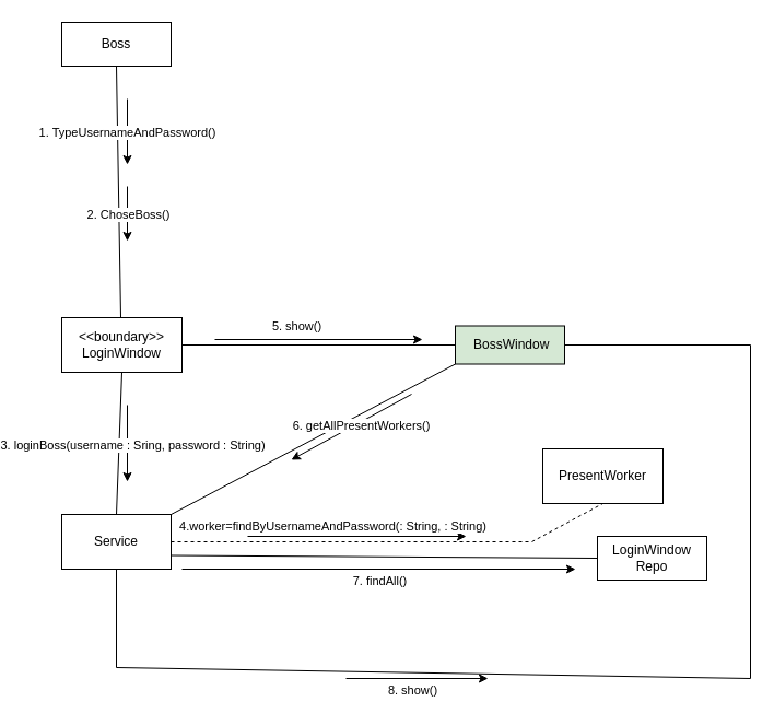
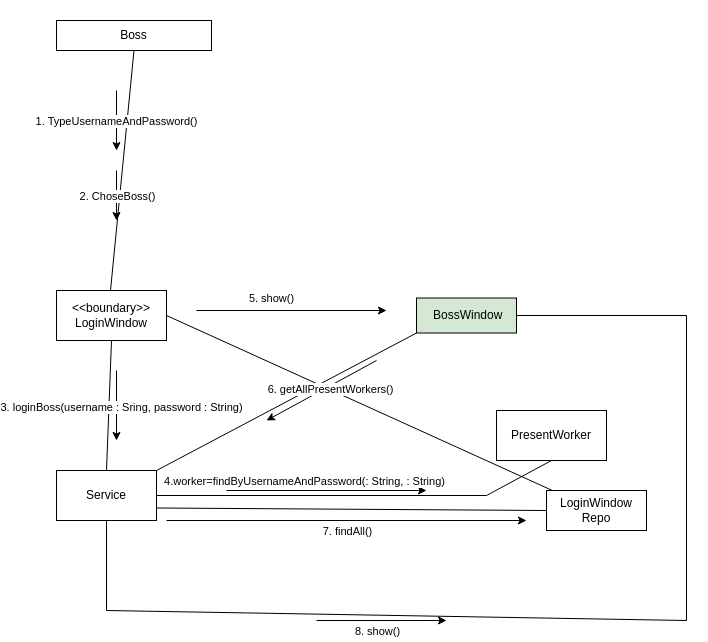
  <mxCell id="0" />
  <mxCell id="1" parent="0" />
- <mxCell id="2" value="Boss" style="rounded=0;whiteSpace=wrap;html=1;" vertex="1" parent="1"><mxGeometry x="20" y="20" width="100" height="40" as="geometry" /></mxCell>
+ <mxCell id="2" value="Boss" style="rounded=0;whiteSpace=wrap;html=1;" vertex="1" parent="1"><mxGeometry x="20" y="20" width="155" height="30" as="geometry" /></mxCell>
  <mxCell id="3" value="" style="endArrow=none;html=1;rounded=0;entryX=0.5;entryY=1;entryDx=0;entryDy=0;" edge="1" parent="1" target="2"><mxGeometry width="50" height="50" relative="1" as="geometry"><mxPoint x="74" y="290" as="sourcePoint" /><mxPoint x="460" y="320" as="targetPoint" /></mxGeometry></mxCell>
  <mxCell id="4" value="&lt;div&gt;&amp;lt;&amp;lt;boundary&amp;gt;&amp;gt;&lt;/div&gt;&lt;div&gt;LoginWindow&lt;/div&gt;" style="rounded=0;whiteSpace=wrap;html=1;" vertex="1" parent="1"><mxGeometry x="20" y="290" width="110" height="50" as="geometry" /></mxCell>
  <mxCell id="5" value="" style="endArrow=classic;html=1;rounded=0;" edge="1" parent="1"><mxGeometry width="50" height="50" relative="1" as="geometry"><mxPoint x="80" y="90" as="sourcePoint" /><mxPoint x="80" y="150" as="targetPoint" /></mxGeometry></mxCell>
  <mxCell id="6" value="1. TypeUsernameAndPassword()" style="edgeLabel;html=1;align=center;verticalAlign=middle;resizable=0;points=[];" vertex="1" connectable="0" parent="5"><mxGeometry relative="1" as="geometry"><mxPoint x="-1" as="offset" /></mxGeometry></mxCell>
  <mxCell id="7" value="" style="endArrow=classic;html=1;rounded=0;" edge="1" parent="1"><mxGeometry width="50" height="50" relative="1" as="geometry"><mxPoint x="80" y="170" as="sourcePoint" /><mxPoint x="80" y="220" as="targetPoint" /></mxGeometry></mxCell>
  <mxCell id="8" value="2. ChoseBoss()" style="edgeLabel;html=1;align=center;verticalAlign=middle;resizable=0;points=[];" vertex="1" connectable="0" parent="7"><mxGeometry relative="1" as="geometry"><mxPoint as="offset" /></mxGeometry></mxCell>
  <mxCell id="9" value="Service" style="rounded=0;whiteSpace=wrap;html=1;" vertex="1" parent="1"><mxGeometry x="20" y="470" width="100" height="50" as="geometry" /></mxCell>
  <mxCell id="10" value="" style="endArrow=none;html=1;rounded=0;entryX=0.5;entryY=1;entryDx=0;entryDy=0;exitX=0.5;exitY=0;exitDx=0;exitDy=0;" edge="1" parent="1" source="9" target="4"><mxGeometry width="50" height="50" relative="1" as="geometry"><mxPoint x="410" y="550" as="sourcePoint" /><mxPoint x="460" y="500" as="targetPoint" /></mxGeometry></mxCell>
  <mxCell id="11" value="" style="endArrow=classic;html=1;rounded=0;" edge="1" parent="1"><mxGeometry width="50" height="50" relative="1" as="geometry"><mxPoint x="80" y="370" as="sourcePoint" /><mxPoint x="80" y="440" as="targetPoint" /></mxGeometry></mxCell>
  <mxCell id="12" value="3. loginBoss(username : Sring, password : String)" style="edgeLabel;html=1;align=center;verticalAlign=middle;resizable=0;points=[];" vertex="1" connectable="0" parent="11"><mxGeometry x="0.029" y="4" relative="1" as="geometry"><mxPoint as="offset" /></mxGeometry></mxCell>
  <mxCell id="13" value="PresentWorker" style="rounded=0;whiteSpace=wrap;html=1;" vertex="1" parent="1"><mxGeometry x="460" y="410" width="110" height="50" as="geometry" /></mxCell>
- <mxCell id="14" value="" style="endArrow=none;html=1;rounded=0;exitX=1;exitY=0.5;exitDx=0;exitDy=0;entryX=0.5;entryY=1;entryDx=0;entryDy=0;dashed=1;" edge="1" parent="1" source="9" target="13"><mxGeometry width="50" height="50" relative="1" as="geometry"><mxPoint x="410" y="450" as="sourcePoint" /><mxPoint x="460" y="400" as="targetPoint" /><Array as="points"><mxPoint x="450" y="495" /></Array></mxGeometry></mxCell>
+ <mxCell id="14" value="" style="endArrow=none;html=1;rounded=0;exitX=1;exitY=0.5;exitDx=0;exitDy=0;entryX=0.5;entryY=1;entryDx=0;entryDy=0;" edge="1" parent="1" source="9" target="13"><mxGeometry width="50" height="50" relative="1" as="geometry"><mxPoint x="410" y="450" as="sourcePoint" /><mxPoint x="460" y="400" as="targetPoint" /><Array as="points"><mxPoint x="450" y="495" /></Array></mxGeometry></mxCell>
  <mxCell id="15" value="" style="endArrow=classic;html=1;rounded=0;" edge="1" parent="1"><mxGeometry width="50" height="50" relative="1" as="geometry"><mxPoint x="190" y="490" as="sourcePoint" /><mxPoint x="390" y="490" as="targetPoint" /></mxGeometry></mxCell>
  <mxCell id="16" value="4.worker=findByUsernameAndPassword(: String, : String)" style="edgeLabel;html=1;align=center;verticalAlign=middle;resizable=0;points=[];" vertex="1" connectable="0" parent="15"><mxGeometry x="-0.23" y="-3" relative="1" as="geometry"><mxPoint y="-13" as="offset" /></mxGeometry></mxCell>
  <mxCell id="17" value="&lt;div&gt;LoginWindow&lt;/div&gt;&lt;div&gt;Repo&lt;/div&gt;" style="rounded=0;whiteSpace=wrap;html=1;" vertex="1" parent="1"><mxGeometry x="510" y="490" width="100" height="40" as="geometry" /></mxCell>
  <mxCell id="18" value="" style="endArrow=none;html=1;rounded=0;exitX=1;exitY=0.75;exitDx=0;exitDy=0;entryX=0;entryY=0.5;entryDx=0;entryDy=0;" edge="1" parent="1" source="9" target="17"><mxGeometry width="50" height="50" relative="1" as="geometry"><mxPoint x="410" y="570" as="sourcePoint" /><mxPoint x="460" y="520" as="targetPoint" /></mxGeometry></mxCell>
  <mxCell id="19" value="" style="endArrow=classic;html=1;rounded=0;" edge="1" parent="1"><mxGeometry width="50" height="50" relative="1" as="geometry"><mxPoint x="130" y="520" as="sourcePoint" /><mxPoint x="490" y="520" as="targetPoint" /></mxGeometry></mxCell>
  <mxCell id="20" value="7. findAll()" style="edgeLabel;html=1;align=center;verticalAlign=middle;resizable=0;points=[];" vertex="1" connectable="0" parent="19"><mxGeometry x="0.167" y="-1" relative="1" as="geometry"><mxPoint x="-30" y="9" as="offset" /></mxGeometry></mxCell>
- <mxCell id="21" value="" style="endArrow=none;html=1;rounded=0;exitX=1;exitY=0.5;exitDx=0;exitDy=0;" edge="1" parent="1" source="4" target="22"><mxGeometry width="50" height="50" relative="1" as="geometry"><mxPoint x="410" y="390" as="sourcePoint" /><mxPoint x="370" y="315" as="targetPoint" /></mxGeometry></mxCell>
+ <mxCell id="21" value="" style="endArrow=none;html=1;rounded=0;exitX=1;exitY=0.5;exitDx=0;exitDy=0;" edge="1" parent="1" source="4" target="17"><mxGeometry width="50" height="50" relative="1" as="geometry"><mxPoint x="410" y="390" as="sourcePoint" /><mxPoint x="370" y="315" as="targetPoint" /></mxGeometry></mxCell>
  <mxCell id="22" value="&amp;nbsp;BossWindow" style="rounded=0;whiteSpace=wrap;html=1;fillColor=#d5e8d4;" vertex="1" parent="1"><mxGeometry x="380" y="297.5" width="100" height="35" as="geometry" /></mxCell>
  <mxCell id="23" value="" style="endArrow=classic;html=1;rounded=0;" edge="1" parent="1"><mxGeometry width="50" height="50" relative="1" as="geometry"><mxPoint x="160" y="310" as="sourcePoint" /><mxPoint x="350" y="310" as="targetPoint" /></mxGeometry></mxCell>
  <mxCell id="24" value="5. show()" style="edgeLabel;html=1;align=center;verticalAlign=middle;resizable=0;points=[];" vertex="1" connectable="0" parent="23"><mxGeometry x="0.322" y="3" relative="1" as="geometry"><mxPoint x="-52" y="-10" as="offset" /></mxGeometry></mxCell>
  <mxCell id="25" value="" style="endArrow=none;html=1;rounded=0;exitX=1;exitY=0;exitDx=0;exitDy=0;entryX=0;entryY=1;entryDx=0;entryDy=0;" edge="1" parent="1" source="9" target="22"><mxGeometry width="50" height="50" relative="1" as="geometry"><mxPoint x="410" y="390" as="sourcePoint" /><mxPoint x="460" y="340" as="targetPoint" /></mxGeometry></mxCell>
  <mxCell id="26" value="" style="endArrow=classic;html=1;rounded=0;" edge="1" parent="1"><mxGeometry width="50" height="50" relative="1" as="geometry"><mxPoint x="340" y="360" as="sourcePoint" /><mxPoint x="230" y="420" as="targetPoint" /></mxGeometry></mxCell>
  <mxCell id="27" value="6. getAllPresentWorkers()" style="edgeLabel;html=1;align=center;verticalAlign=middle;resizable=0;points=[];" vertex="1" connectable="0" parent="26"><mxGeometry x="-0.12" y="3" relative="1" as="geometry"><mxPoint as="offset" /></mxGeometry></mxCell>
  <mxCell id="28" value="" style="endArrow=none;html=1;rounded=0;exitX=0.5;exitY=1;exitDx=0;exitDy=0;entryX=1;entryY=0.5;entryDx=0;entryDy=0;" edge="1" parent="1" source="9" target="22"><mxGeometry width="50" height="50" relative="1" as="geometry"><mxPoint x="410" y="490" as="sourcePoint" /><mxPoint x="720" y="310" as="targetPoint" /><Array as="points"><mxPoint x="70" y="610" /><mxPoint x="650" y="620" /><mxPoint x="650" y="315" /></Array></mxGeometry></mxCell>
  <mxCell id="29" value="" style="endArrow=classic;html=1;rounded=0;" edge="1" parent="1"><mxGeometry width="50" height="50" relative="1" as="geometry"><mxPoint x="280" y="620" as="sourcePoint" /><mxPoint x="410" y="620" as="targetPoint" /></mxGeometry></mxCell>
  <mxCell id="30" value="8. show()" style="edgeLabel;html=1;align=center;verticalAlign=middle;resizable=0;points=[];" vertex="1" connectable="0" parent="29"><mxGeometry x="-0.446" y="-5" relative="1" as="geometry"><mxPoint x="24" y="5" as="offset" /></mxGeometry></mxCell>
